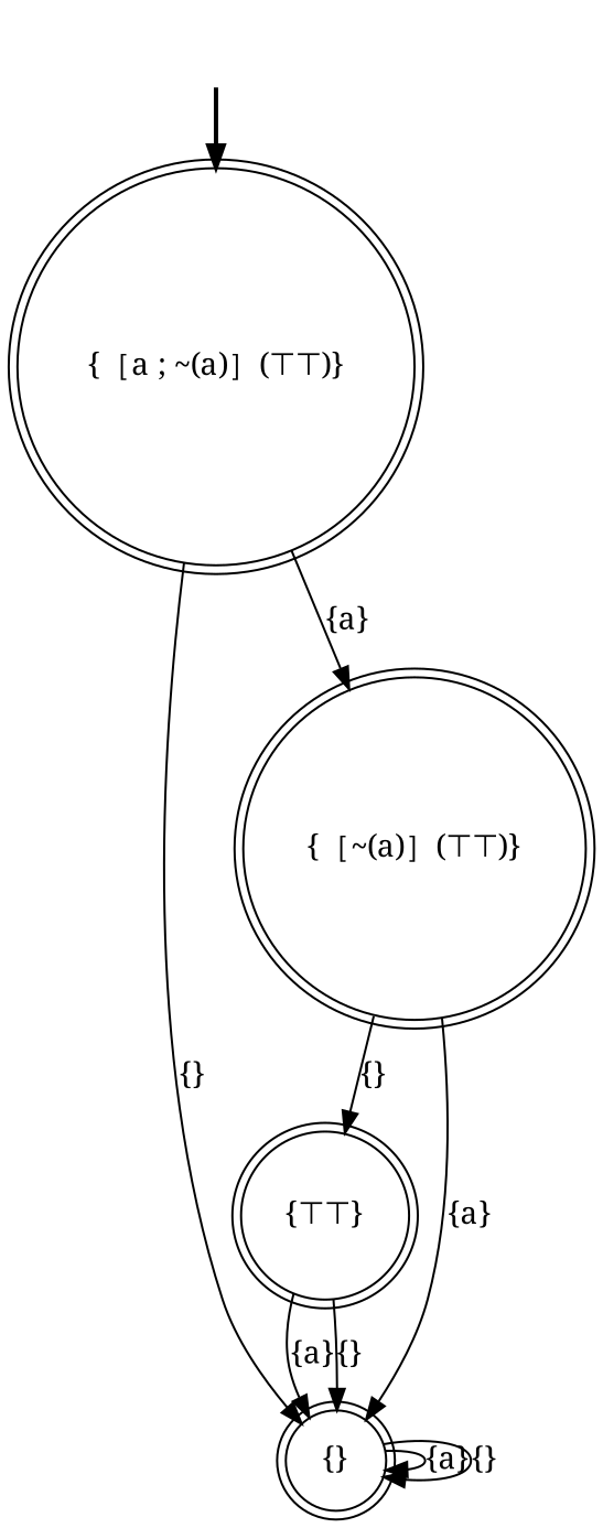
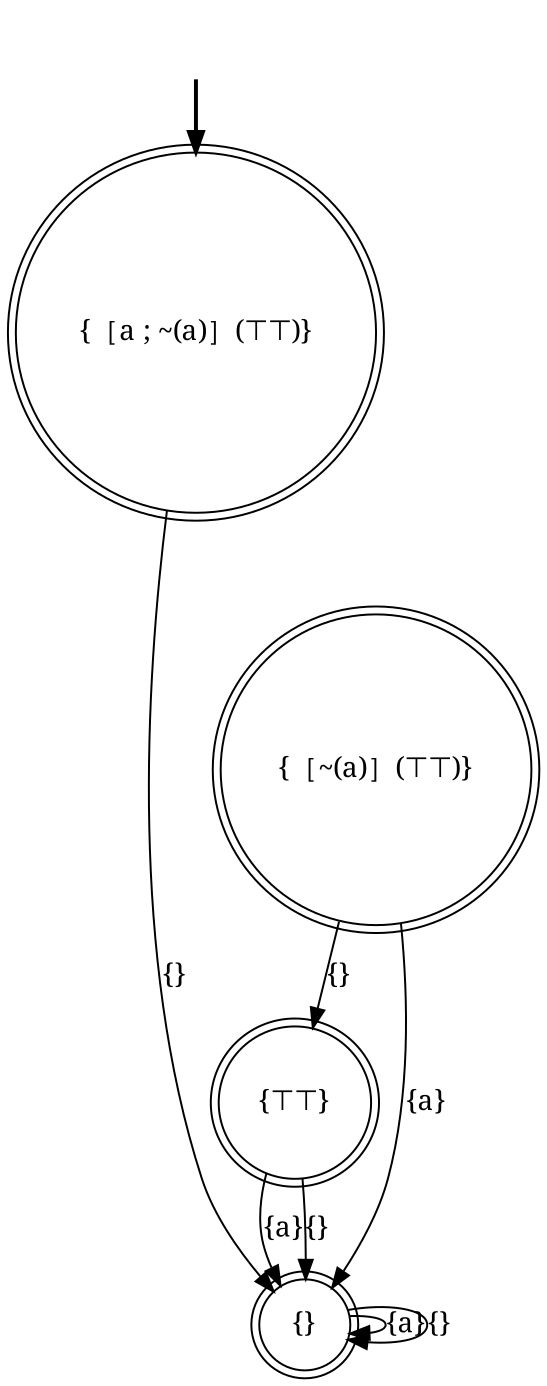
  digraph {
    fontname="Noto Serif"
    node [fontname="Noto Serif" shape=doublecircle]
    edge [fontname="Noto Serif"]
    fake0 [style=invisible shape=""]
    "{［a ; ~(a)］(⊤⊤)}" [root=true]
    "{⊤⊤}"
    "{}"
    "{［~(a)］(⊤⊤)}"
    fake0 -> "{［a ; ~(a)］(⊤⊤)}" [style=bold]
    "{［a ; ~(a)］(⊤⊤)}" -> "{}" [label="{}"]
-   "{［a ; ~(a)］(⊤⊤)}" -> "{［~(a)］(⊤⊤)}" [label="{a}"]
    "{⊤⊤}" -> "{}" [label="{a}"]
    "{⊤⊤}" -> "{}" [label="{}"]
    "{}" -> "{}" [label="{a}"]
    "{}" -> "{}" [label="{}"]
    "{［~(a)］(⊤⊤)}" -> "{⊤⊤}" [label="{}"]
    "{［~(a)］(⊤⊤)}" -> "{}" [label="{a}"]
  }
